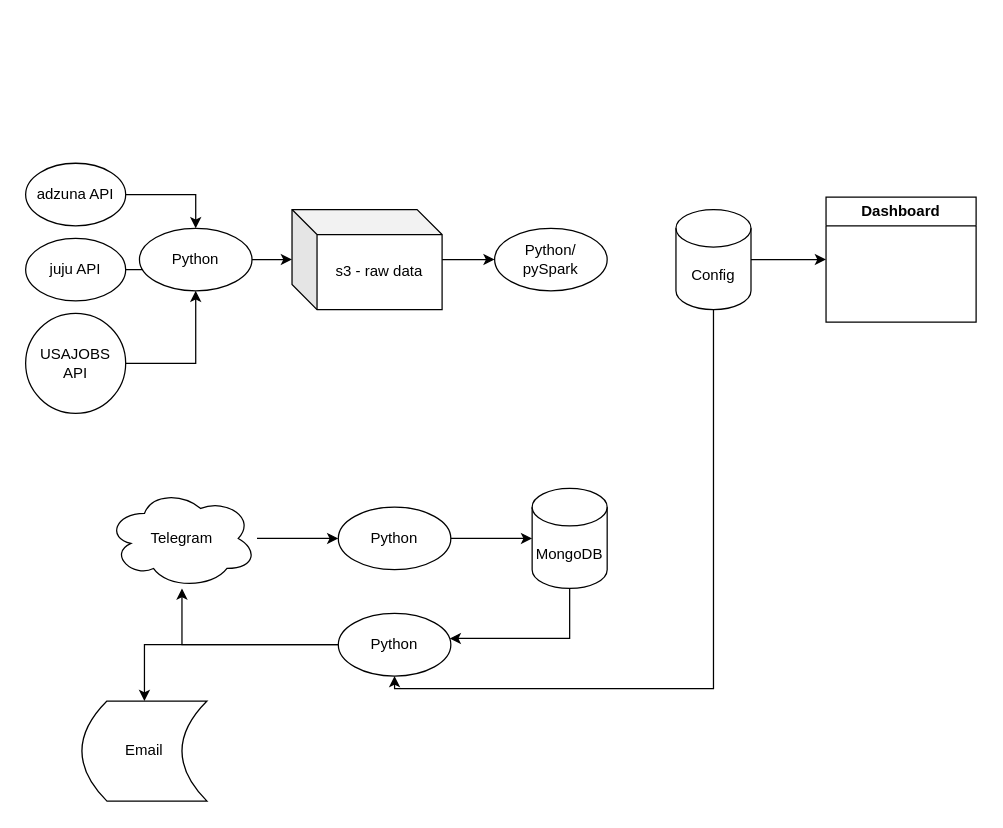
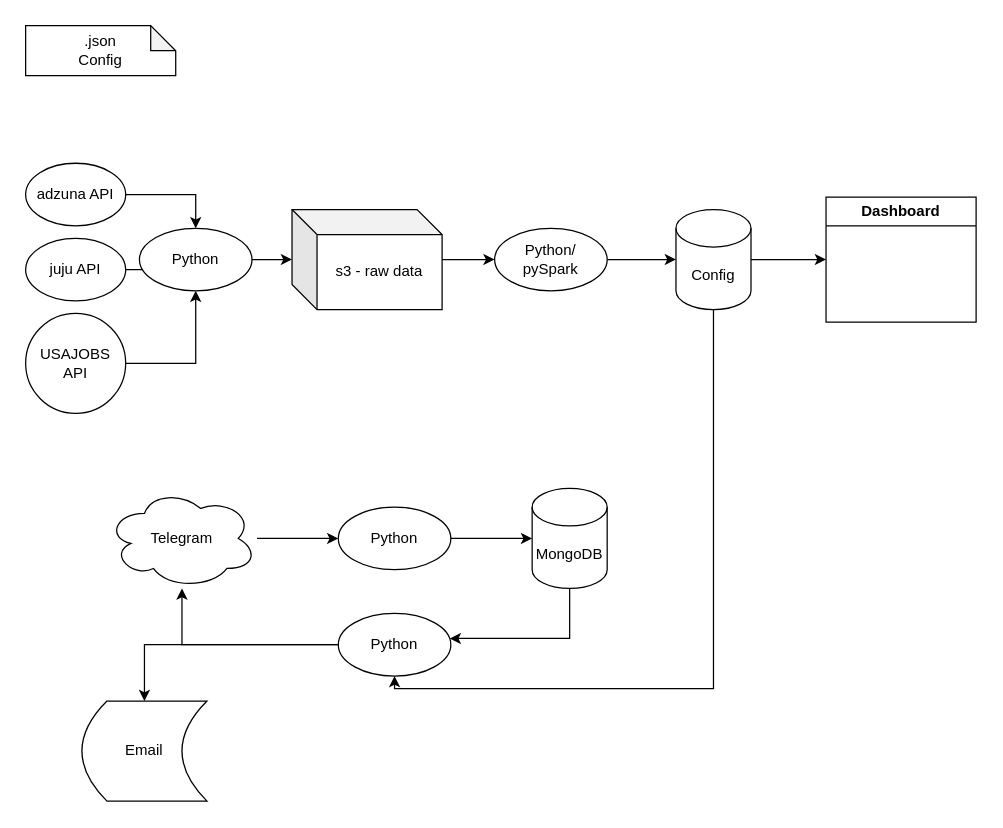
  <mxCell id="0" />
  <mxCell id="1" parent="0" />
  <mxCell id="2" style="edgeStyle=orthogonalEdgeStyle;rounded=0;orthogonalLoop=1;jettySize=auto;html=1;" parent="1" source="3" target="14" edge="1"><mxGeometry relative="1" as="geometry" /></mxCell>
  <mxCell id="3" value="adzuna API" style="ellipse;whiteSpace=wrap;html=1;" parent="1" vertex="1"><mxGeometry x="20" y="130" width="80" height="50" as="geometry" /></mxCell>
  <mxCell id="4" style="edgeStyle=orthogonalEdgeStyle;rounded=0;orthogonalLoop=1;jettySize=auto;html=1;" parent="1" source="5" target="14" edge="1"><mxGeometry relative="1" as="geometry" /></mxCell>
  <mxCell id="5" value="juju API" style="ellipse;whiteSpace=wrap;html=1;" parent="1" vertex="1"><mxGeometry x="20" y="190" width="80" height="50" as="geometry" /></mxCell>
  <mxCell id="6" style="edgeStyle=orthogonalEdgeStyle;rounded=0;orthogonalLoop=1;jettySize=auto;html=1;" parent="1" source="7" target="14" edge="1"><mxGeometry relative="1" as="geometry" /></mxCell>
  <mxCell id="7" value="USAJOBS API" style="ellipse;whiteSpace=wrap;html=1;aspect=fixed;" parent="1" vertex="1"><mxGeometry x="20" y="250" width="80" height="80" as="geometry" /></mxCell>
  <mxCell id="8" style="edgeStyle=orthogonalEdgeStyle;rounded=0;orthogonalLoop=1;jettySize=auto;html=1;entryX=0;entryY=0.5;entryDx=0;entryDy=0;" parent="1" source="9" target="12" edge="1"><mxGeometry relative="1" as="geometry" /></mxCell>
  <mxCell id="9" value="s3 - raw data" style="shape=cube;whiteSpace=wrap;html=1;boundedLbl=1;backgroundOutline=1;darkOpacity=0.05;darkOpacity2=0.1;" parent="1" vertex="1"><mxGeometry x="233" y="167" width="120" height="80" as="geometry" /></mxCell>
+ <mxCell id="10" value=".json&lt;div&gt;Config&lt;/div&gt;" style="shape=note;whiteSpace=wrap;html=1;backgroundOutline=1;darkOpacity=0.05;size=20;" parent="1" vertex="1"><mxGeometry x="20" y="20" width="120" height="40" as="geometry" /></mxCell>
+ <mxCell id="11" style="edgeStyle=orthogonalEdgeStyle;rounded=0;orthogonalLoop=1;jettySize=auto;html=1;" parent="1" source="12" target="17" edge="1"><mxGeometry relative="1" as="geometry" /></mxCell>
  <mxCell id="12" value="Python/&lt;div&gt;pySpark&lt;/div&gt;" style="ellipse;whiteSpace=wrap;html=1;" parent="1" vertex="1"><mxGeometry x="395" y="182" width="90" height="50" as="geometry" /></mxCell>
  <mxCell id="13" style="edgeStyle=orthogonalEdgeStyle;rounded=0;orthogonalLoop=1;jettySize=auto;html=1;" parent="1" source="14" target="9" edge="1"><mxGeometry relative="1" as="geometry" /></mxCell>
  <mxCell id="14" value="Python" style="ellipse;whiteSpace=wrap;html=1;" parent="1" vertex="1"><mxGeometry x="111" y="182" width="90" height="50" as="geometry" /></mxCell>
  <mxCell id="15" style="edgeStyle=orthogonalEdgeStyle;rounded=0;orthogonalLoop=1;jettySize=auto;html=1;entryX=0;entryY=0.5;entryDx=0;entryDy=0;" parent="1" source="17" target="18" edge="1"><mxGeometry relative="1" as="geometry" /></mxCell>
  <mxCell id="16" style="edgeStyle=orthogonalEdgeStyle;rounded=0;orthogonalLoop=1;jettySize=auto;html=1;" edge="1" parent="1" source="17" target="27"><mxGeometry relative="1" as="geometry"><Array as="points"><mxPoint x="570" y="550" /><mxPoint x="315" y="550" /></Array></mxGeometry></mxCell>
  <mxCell id="17" value="Config" style="shape=cylinder3;whiteSpace=wrap;html=1;boundedLbl=1;backgroundOutline=1;size=15;" parent="1" vertex="1"><mxGeometry x="540" y="167" width="60" height="80" as="geometry" /></mxCell>
  <mxCell id="18" value="Dashboard" style="swimlane;whiteSpace=wrap;html=1;" parent="1" vertex="1"><mxGeometry x="660" y="157" width="120" height="100" as="geometry" /></mxCell>
  <mxCell id="19" style="edgeStyle=orthogonalEdgeStyle;rounded=0;orthogonalLoop=1;jettySize=auto;html=1;entryX=0;entryY=0.5;entryDx=0;entryDy=0;" parent="1" source="20" target="21" edge="1"><mxGeometry relative="1" as="geometry" /></mxCell>
  <mxCell id="20" value="Telegram" style="ellipse;shape=cloud;whiteSpace=wrap;html=1;" parent="1" vertex="1"><mxGeometry x="85" y="390" width="120" height="80" as="geometry" /></mxCell>
  <mxCell id="21" value="Python" style="ellipse;whiteSpace=wrap;html=1;" parent="1" vertex="1"><mxGeometry x="270" y="405" width="90" height="50" as="geometry" /></mxCell>
  <mxCell id="22" style="edgeStyle=orthogonalEdgeStyle;rounded=0;orthogonalLoop=1;jettySize=auto;html=1;" parent="1" source="23" target="27" edge="1"><mxGeometry relative="1" as="geometry"><Array as="points"><mxPoint x="455" y="510" /></Array></mxGeometry></mxCell>
  <mxCell id="23" value="MongoDB" style="shape=cylinder3;whiteSpace=wrap;html=1;boundedLbl=1;backgroundOutline=1;size=15;" parent="1" vertex="1"><mxGeometry x="425" y="390" width="60" height="80" as="geometry" /></mxCell>
  <mxCell id="24" style="edgeStyle=orthogonalEdgeStyle;rounded=0;orthogonalLoop=1;jettySize=auto;html=1;entryX=0;entryY=0.5;entryDx=0;entryDy=0;entryPerimeter=0;" parent="1" source="21" target="23" edge="1"><mxGeometry relative="1" as="geometry" /></mxCell>
  <mxCell id="25" style="edgeStyle=orthogonalEdgeStyle;rounded=0;orthogonalLoop=1;jettySize=auto;html=1;" parent="1" source="27" target="20" edge="1"><mxGeometry relative="1" as="geometry" /></mxCell>
  <mxCell id="26" style="edgeStyle=orthogonalEdgeStyle;rounded=0;orthogonalLoop=1;jettySize=auto;html=1;" parent="1" source="27" target="28" edge="1"><mxGeometry relative="1" as="geometry" /></mxCell>
  <mxCell id="27" value="Python" style="ellipse;whiteSpace=wrap;html=1;" parent="1" vertex="1"><mxGeometry x="270" y="490" width="90" height="50" as="geometry" /></mxCell>
  <mxCell id="28" value="Email" style="shape=dataStorage;whiteSpace=wrap;html=1;fixedSize=1;" parent="1" vertex="1"><mxGeometry x="65" y="560" width="100" height="80" as="geometry" /></mxCell>
